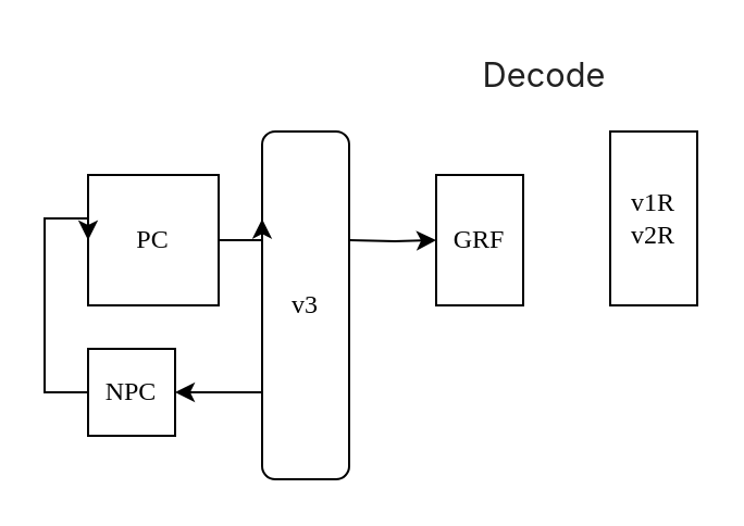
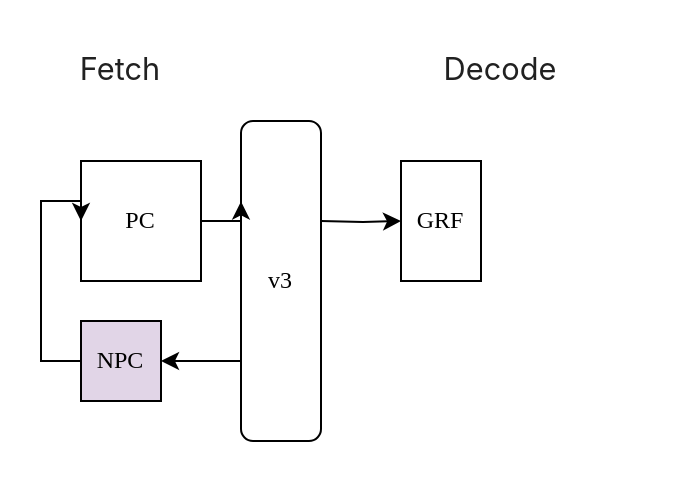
  <mxCell id="0" />
  <mxCell id="1" parent="0" />
  <mxCell id="2" style="edgeStyle=orthogonalEdgeStyle;rounded=0;orthogonalLoop=1;jettySize=auto;html=1;entryX=0;entryY=0.5;entryDx=0;entryDy=0;fontFamily=Times New Roman;" edge="1" parent="1" target="9"><mxGeometry relative="1" as="geometry"><mxPoint x="160" y="110" as="sourcePoint" /></mxGeometry></mxCell>
  <mxCell id="3" value="v3" style="rounded=1;whiteSpace=wrap;html=1;fontFamily=Times New Roman;" vertex="1" parent="1"><mxGeometry x="120" y="60" width="40" height="160" as="geometry" /></mxCell>
  <mxCell id="4" style="edgeStyle=orthogonalEdgeStyle;rounded=0;orthogonalLoop=1;jettySize=auto;html=1;exitX=1;exitY=0.5;exitDx=0;exitDy=0;entryX=0;entryY=0.301;entryDx=0;entryDy=0;entryPerimeter=0;fontFamily=Times New Roman;" edge="1" parent="1" source="6"><mxGeometry relative="1" as="geometry"><mxPoint x="120" y="100.2" as="targetPoint" /></mxGeometry></mxCell>
  <mxCell id="5" style="edgeStyle=orthogonalEdgeStyle;rounded=0;orthogonalLoop=1;jettySize=auto;html=1;exitX=1;exitY=0.5;exitDx=0;exitDy=0;fontFamily=Times New Roman;entryX=1;entryY=0.5;entryDx=0;entryDy=0;" edge="1" parent="1" source="6" target="8"><mxGeometry relative="1" as="geometry"><mxPoint x="100" y="180" as="targetPoint" /></mxGeometry></mxCell>
  <mxCell id="6" value="PC" style="rounded=0;whiteSpace=wrap;html=1;fontFamily=Times New Roman;" vertex="1" parent="1"><mxGeometry x="40" y="80" width="60" height="60" as="geometry" /></mxCell>
  <mxCell id="7" style="edgeStyle=orthogonalEdgeStyle;rounded=0;orthogonalLoop=1;jettySize=auto;html=1;fontFamily=Times New Roman;entryX=0;entryY=0.5;entryDx=0;entryDy=0;" edge="1" parent="1" source="8" target="6"><mxGeometry relative="1" as="geometry"><mxPoint x="20" y="100" as="targetPoint" /><Array as="points"><mxPoint x="20" y="180" /><mxPoint x="20" y="100" /></Array></mxGeometry></mxCell>
- <mxCell id="8" value="NPC" style="rounded=0;whiteSpace=wrap;html=1;fontFamily=Times New Roman;" vertex="1" parent="1"><mxGeometry x="40" y="160" width="40" height="40" as="geometry" /></mxCell>
+ <mxCell id="8" value="NPC" style="rounded=0;whiteSpace=wrap;html=1;fontFamily=Times New Roman;fillColor=#e1d5e7;" vertex="1" parent="1"><mxGeometry x="40" y="160" width="40" height="40" as="geometry" /></mxCell>
  <mxCell id="9" value="GRF" style="rounded=0;whiteSpace=wrap;html=1;fontFamily=Times New Roman;" vertex="1" parent="1"><mxGeometry x="200" y="80" width="40" height="60" as="geometry" /></mxCell>
- <mxCell id="10" value="v1R&lt;br&gt;v2R" style="rounded=0;whiteSpace=wrap;html=1;fontFamily=Times New Roman;" vertex="1" parent="1"><mxGeometry x="280" y="60" width="40" height="80" as="geometry" /></mxCell>
+ <mxCell id="11" value="&lt;span style=&quot;color: rgba(0, 0, 0, 0.87); font-family: _, -apple-system, BlinkMacSystemFont, Helvetica, Arial, sans-serif; font-size: 15.36px; font-style: normal; font-variant-ligatures: normal; font-variant-caps: normal; font-weight: 400; letter-spacing: normal; orphans: 2; text-align: left; text-indent: 0px; text-transform: none; widows: 2; word-spacing: 0px; -webkit-text-stroke-width: 0px; background-color: rgb(255, 255, 255); text-decoration-thickness: initial; text-decoration-style: initial; text-decoration-color: initial; float: none; display: inline !important;&quot;&gt;Fetch&lt;/span&gt;" style="text;html=1;strokeColor=none;fillColor=none;align=center;verticalAlign=middle;whiteSpace=wrap;rounded=0;fontFamily=Times New Roman;" vertex="1" parent="1"><mxGeometry x="30" y="20" width="60" height="30" as="geometry" /></mxCell>
  <mxCell id="12" value="&lt;span style=&quot;color: rgba(0, 0, 0, 0.87); font-family: _, -apple-system, BlinkMacSystemFont, Helvetica, Arial, sans-serif; font-size: 15.36px; font-style: normal; font-variant-ligatures: normal; font-variant-caps: normal; font-weight: 400; letter-spacing: normal; orphans: 2; text-align: left; text-indent: 0px; text-transform: none; widows: 2; word-spacing: 0px; -webkit-text-stroke-width: 0px; background-color: rgb(255, 255, 255); text-decoration-thickness: initial; text-decoration-style: initial; text-decoration-color: initial; float: none; display: inline !important;&quot;&gt;Decode&lt;/span&gt;" style="text;html=1;strokeColor=none;fillColor=none;align=center;verticalAlign=middle;whiteSpace=wrap;rounded=0;fontFamily=Times New Roman;" vertex="1" parent="1"><mxGeometry x="220" y="20" width="60" height="30" as="geometry" /></mxCell>
